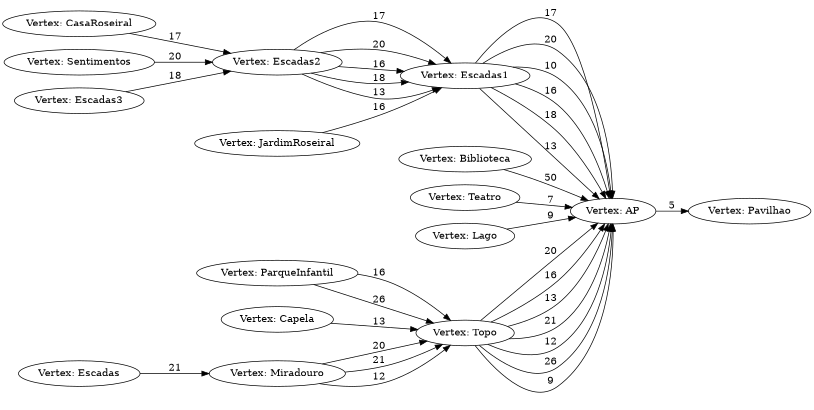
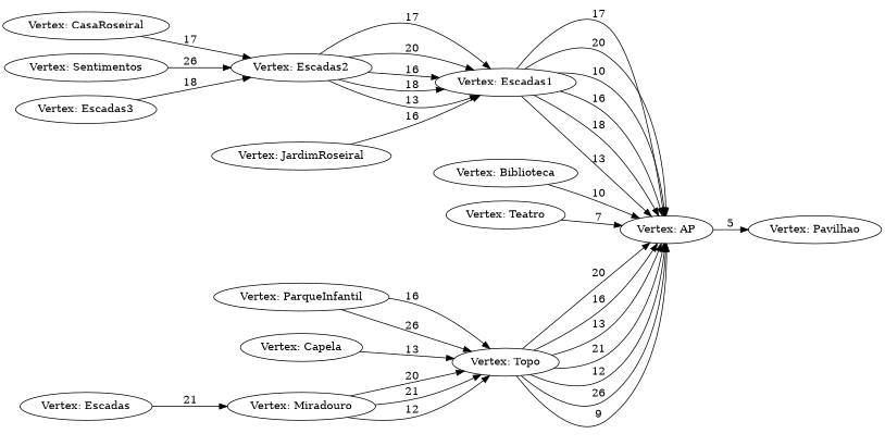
  digraph {
    rankdir=LR
    "Vertex: Miradouro"
    "Vertex: Topo"
    "Vertex: AP"
    "Vertex: Pavilhao"
    "Vertex: ParqueInfantil"
    "Vertex: Capela"
    n7 [label="Vertex: Escadas"]
    "Vertex: CasaRoseiral"
    "Vertex: Escadas2"
    "Vertex: Escadas1"
    "Vertex: Biblioteca"
    "Vertex: Sentimentos"
    "Vertex: Teatro"
    "Vertex: JardimRoseiral"
-   "Vertex: Lago"
    "Vertex: Escadas3"
    "Vertex: Miradouro" -> "Vertex: Topo" [label=20]
    "Vertex: Miradouro" -> "Vertex: Topo" [label=21]
    "Vertex: Miradouro" -> "Vertex: Topo" [label=12]
    "Vertex: Topo" -> "Vertex: AP" [label=20]
    "Vertex: Topo" -> "Vertex: AP" [label=16]
    "Vertex: Topo" -> "Vertex: AP" [label=13]
    "Vertex: Topo" -> "Vertex: AP" [label=21]
    "Vertex: Topo" -> "Vertex: AP" [label=12]
    "Vertex: Topo" -> "Vertex: AP" [label=26]
    "Vertex: Topo" -> "Vertex: AP" [label=9]
    "Vertex: AP" -> "Vertex: Pavilhao" [label=5]
    "Vertex: ParqueInfantil" -> "Vertex: Topo" [label=16]
    "Vertex: ParqueInfantil" -> "Vertex: Topo" [label=26]
    "Vertex: Capela" -> "Vertex: Topo" [label=13]
    n7 -> "Vertex: Miradouro" [label=21]
    "Vertex: CasaRoseiral" -> "Vertex: Escadas2" [label=17]
    "Vertex: Escadas2" -> "Vertex: Escadas1" [label=17]
    "Vertex: Escadas2" -> "Vertex: Escadas1" [label=20]
    "Vertex: Escadas2" -> "Vertex: Escadas1" [label=16]
    "Vertex: Escadas2" -> "Vertex: Escadas1" [label=18]
    "Vertex: Escadas2" -> "Vertex: Escadas1" [label=13]
    "Vertex: Escadas1" -> "Vertex: AP" [label=17]
    "Vertex: Escadas1" -> "Vertex: AP" [label=20]
    "Vertex: Escadas1" -> "Vertex: AP" [label=10]
    "Vertex: Escadas1" -> "Vertex: AP" [label=16]
    "Vertex: Escadas1" -> "Vertex: AP" [label=18]
    "Vertex: Escadas1" -> "Vertex: AP" [label=13]
-   "Vertex: Biblioteca" -> "Vertex: AP" [label=50]
-   "Vertex: Sentimentos" -> "Vertex: Escadas2" [label=20]
+   "Vertex: Biblioteca" -> "Vertex: AP" [label=10]
+   "Vertex: Sentimentos" -> "Vertex: Escadas2" [label=26]
    "Vertex: Teatro" -> "Vertex: AP" [label=7]
    "Vertex: JardimRoseiral" -> "Vertex: Escadas1" [label=16]
-   "Vertex: Lago" -> "Vertex: AP" [label=9]
    "Vertex: Escadas3" -> "Vertex: Escadas2" [label=18]
  }
